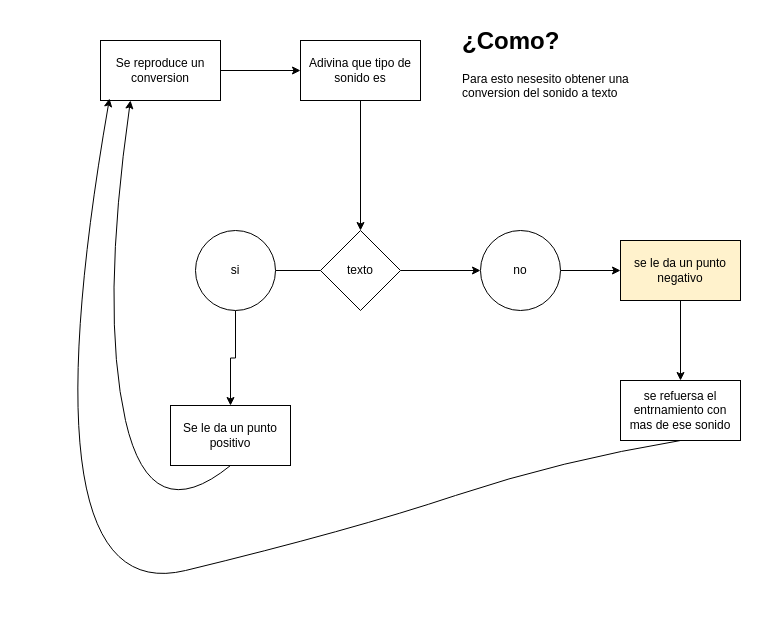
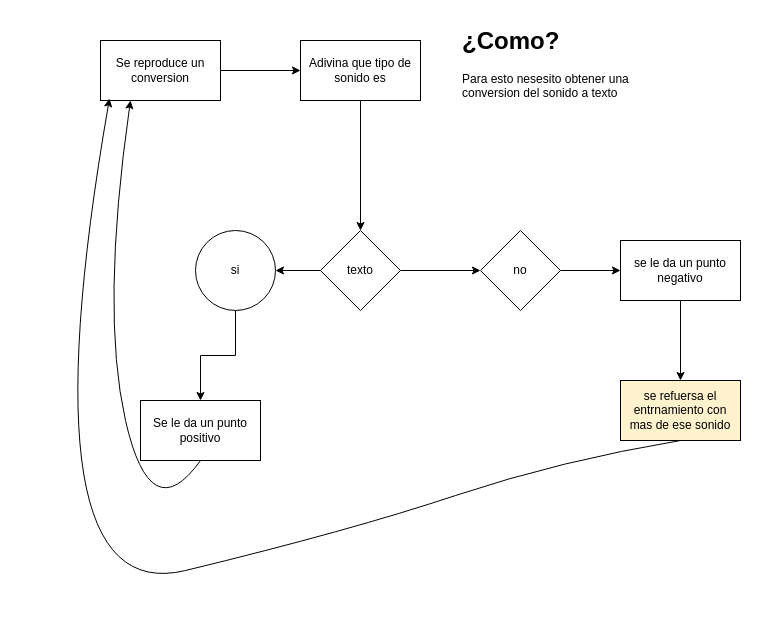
  <mxCell id="0" />
  <mxCell id="1" parent="0" />
  <mxCell id="2" value="" style="edgeStyle=orthogonalEdgeStyle;rounded=0;orthogonalLoop=1;jettySize=auto;html=1;" edge="1" parent="1" source="3" target="5"><mxGeometry relative="1" as="geometry" /></mxCell>
  <mxCell id="3" value="Se reproduce un conversion" style="rounded=0;whiteSpace=wrap;html=1;" vertex="1" parent="1"><mxGeometry x="100" y="40" width="120" height="60" as="geometry" /></mxCell>
  <mxCell id="4" value="" style="edgeStyle=orthogonalEdgeStyle;rounded=0;orthogonalLoop=1;jettySize=auto;html=1;" edge="1" parent="1" source="5" target="8"><mxGeometry relative="1" as="geometry" /></mxCell>
  <mxCell id="5" value="Adivina que tipo de sonido es" style="whiteSpace=wrap;html=1;rounded=0;" vertex="1" parent="1"><mxGeometry x="300" y="40" width="120" height="60" as="geometry" /></mxCell>
  <mxCell id="6" value="" style="edgeStyle=orthogonalEdgeStyle;rounded=0;orthogonalLoop=1;jettySize=auto;html=1;" edge="1" parent="1" source="8" target="10"><mxGeometry relative="1" as="geometry" /></mxCell>
- <mxCell id="7" value="" style="edgeStyle=orthogonalEdgeStyle;rounded=0;orthogonalLoop=1;jettySize=auto;html=1;endArrow=none;" edge="1" parent="1" source="8" target="12"><mxGeometry relative="1" as="geometry" /></mxCell>
+ <mxCell id="7" value="" style="edgeStyle=orthogonalEdgeStyle;rounded=0;orthogonalLoop=1;jettySize=auto;html=1;" edge="1" parent="1" source="8" target="12"><mxGeometry relative="1" as="geometry" /></mxCell>
  <mxCell id="8" value="texto" style="rhombus;whiteSpace=wrap;html=1;rounded=0;" vertex="1" parent="1"><mxGeometry x="320" y="230" width="80" height="80" as="geometry" /></mxCell>
  <mxCell id="9" value="" style="edgeStyle=orthogonalEdgeStyle;rounded=0;orthogonalLoop=1;jettySize=auto;html=1;" edge="1" parent="1" source="10" target="14"><mxGeometry relative="1" as="geometry" /></mxCell>
- <mxCell id="10" value="no" style="ellipse;whiteSpace=wrap;html=1;rounded=0;" vertex="1" parent="1"><mxGeometry x="480" y="230" width="80" height="80" as="geometry" /></mxCell>
+ <mxCell id="10" value="no" style="rhombus;whiteSpace=wrap;html=1;" vertex="1" parent="1"><mxGeometry x="480" y="230" width="80" height="80" as="geometry" /></mxCell>
  <mxCell id="11" value="" style="edgeStyle=orthogonalEdgeStyle;rounded=0;orthogonalLoop=1;jettySize=auto;html=1;" edge="1" parent="1" source="12" target="16"><mxGeometry relative="1" as="geometry" /></mxCell>
  <mxCell id="12" value="si" style="ellipse;whiteSpace=wrap;html=1;rounded=0;" vertex="1" parent="1"><mxGeometry x="195" y="230" width="80" height="80" as="geometry" /></mxCell>
  <mxCell id="13" value="" style="edgeStyle=orthogonalEdgeStyle;rounded=0;orthogonalLoop=1;jettySize=auto;html=1;" edge="1" parent="1" source="14" target="15"><mxGeometry relative="1" as="geometry" /></mxCell>
- <mxCell id="14" value="se le da un punto negativo" style="whiteSpace=wrap;html=1;rounded=0;fillColor=#fff2cc;" vertex="1" parent="1"><mxGeometry x="620" y="240" width="120" height="60" as="geometry" /></mxCell>
- <mxCell id="15" value="se refuersa el entrnamiento con mas de ese sonido" style="rounded=0;whiteSpace=wrap;html=1;" vertex="1" parent="1"><mxGeometry x="620" y="380" width="120" height="60" as="geometry" /></mxCell>
- <mxCell id="16" value="Se le da un punto positivo" style="whiteSpace=wrap;html=1;rounded=0;" vertex="1" parent="1"><mxGeometry x="170" y="405" width="120" height="60" as="geometry" /></mxCell>
+ <mxCell id="14" value="se le da un punto negativo" style="whiteSpace=wrap;html=1;rounded=0;" vertex="1" parent="1"><mxGeometry x="620" y="240" width="120" height="60" as="geometry" /></mxCell>
+ <mxCell id="15" value="se refuersa el entrnamiento con mas de ese sonido" style="rounded=0;whiteSpace=wrap;html=1;fillColor=#fff2cc;" vertex="1" parent="1"><mxGeometry x="620" y="380" width="120" height="60" as="geometry" /></mxCell>
+ <mxCell id="16" value="Se le da un punto positivo" style="whiteSpace=wrap;html=1;rounded=0;" vertex="1" parent="1"><mxGeometry x="140" y="400" width="120" height="60" as="geometry" /></mxCell>
  <mxCell id="17" value="" style="curved=1;endArrow=classic;html=1;rounded=0;entryX=0.075;entryY=0.967;entryDx=0;entryDy=0;exitX=0.5;exitY=1;exitDx=0;exitDy=0;entryPerimeter=0;" edge="1" parent="1" source="15" target="3"><mxGeometry width="50" height="50" relative="1" as="geometry"><mxPoint x="450" y="340" as="sourcePoint" /><mxPoint x="500" y="290" as="targetPoint" /><Array as="points"><mxPoint x="560" y="460" /><mxPoint x="350" y="530" /><mxPoint x="20" y="610" /></Array></mxGeometry></mxCell>
  <mxCell id="18" value="" style="curved=1;endArrow=classic;html=1;rounded=0;entryX=0.25;entryY=1;entryDx=0;entryDy=0;exitX=0.5;exitY=1;exitDx=0;exitDy=0;" edge="1" parent="1" source="16" target="3"><mxGeometry width="50" height="50" relative="1" as="geometry"><mxPoint x="450" y="340" as="sourcePoint" /><mxPoint x="500" y="290" as="targetPoint" /><Array as="points"><mxPoint x="150" y="530" /><mxPoint x="100" y="310" /></Array></mxGeometry></mxCell>
  <mxCell id="19" value="&lt;h1 style=&quot;margin-top: 0px;&quot;&gt;¿Como?&lt;/h1&gt;&lt;p&gt;Para esto nesesito obtener una conversion del sonido a texto&lt;/p&gt;" style="text;html=1;whiteSpace=wrap;overflow=hidden;rounded=0;" vertex="1" parent="1"><mxGeometry x="460" y="20" width="180" height="120" as="geometry" /></mxCell>
